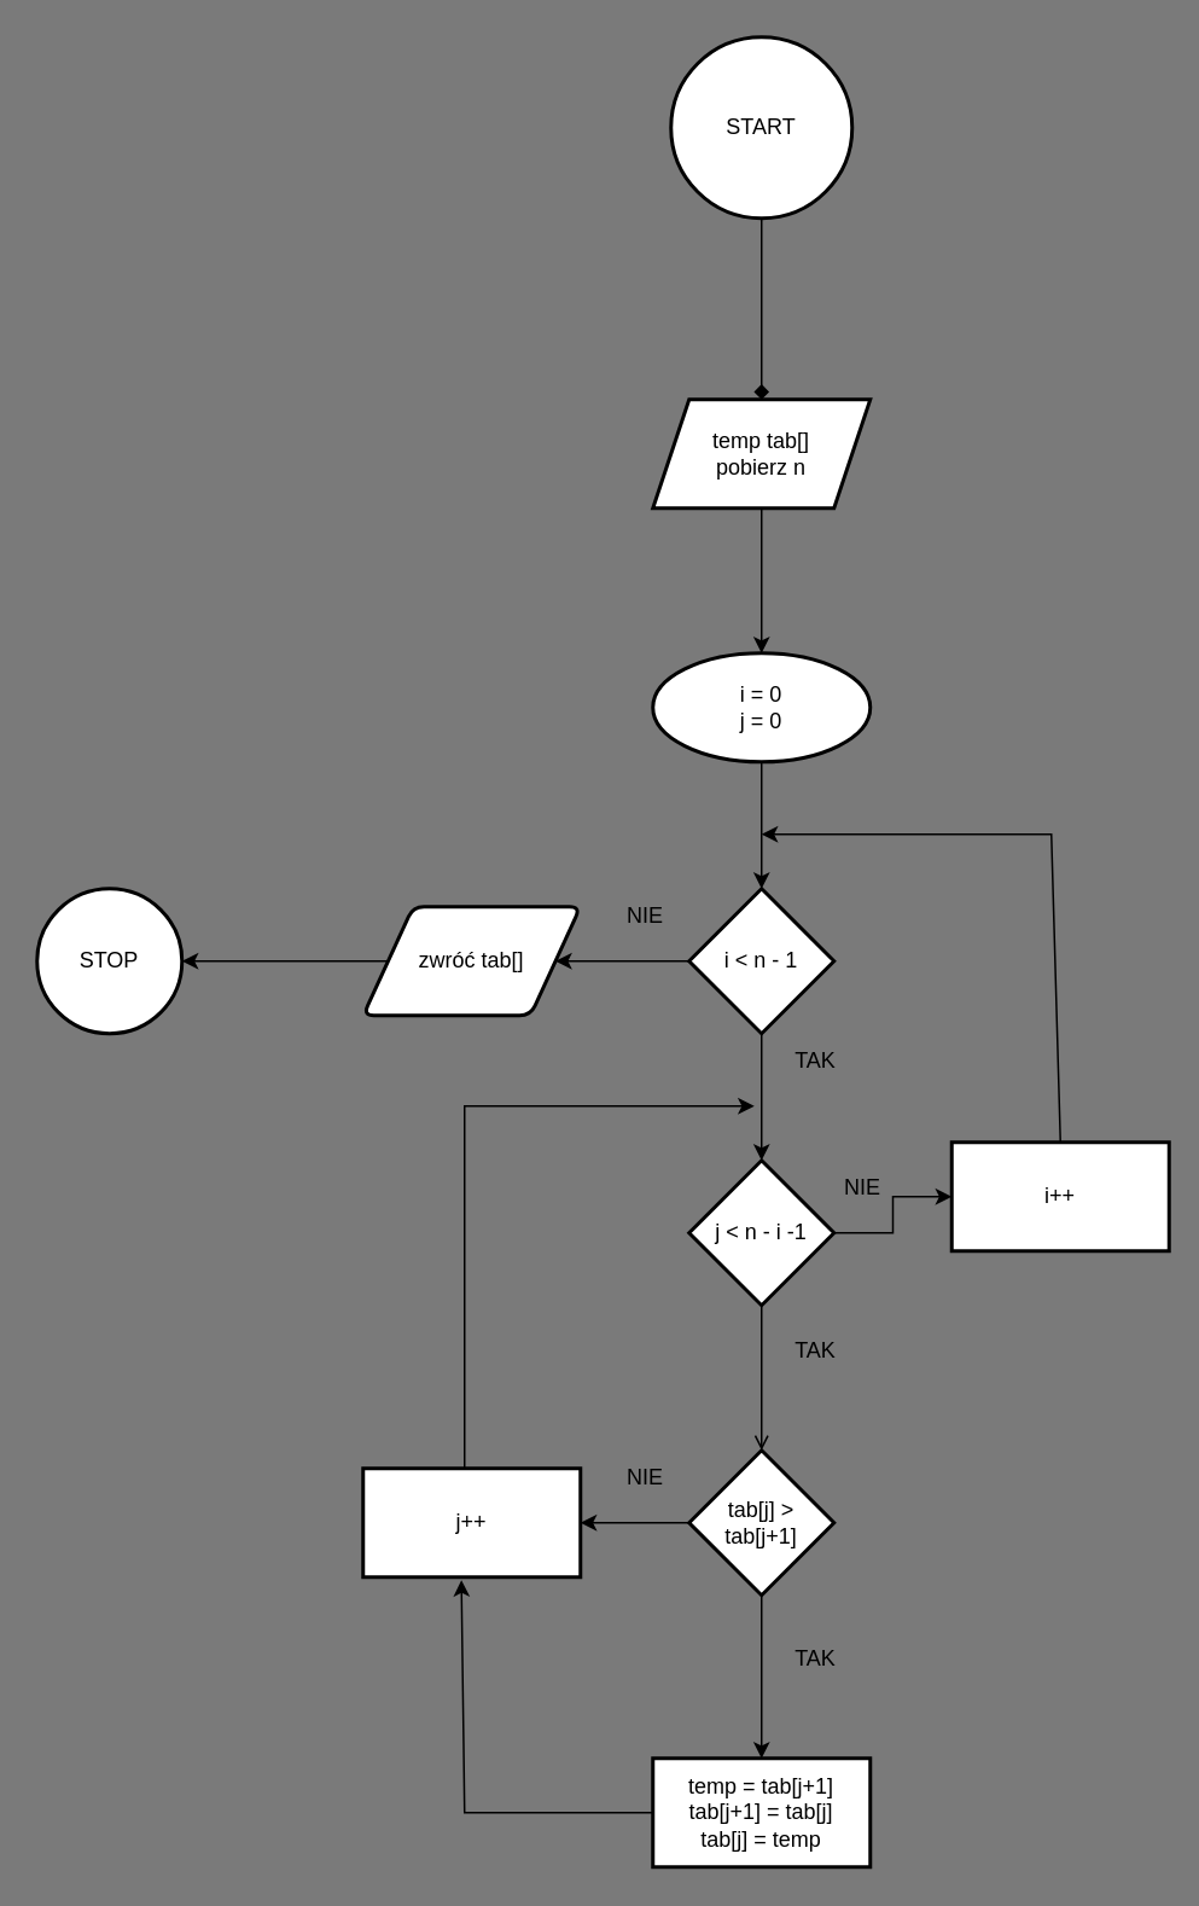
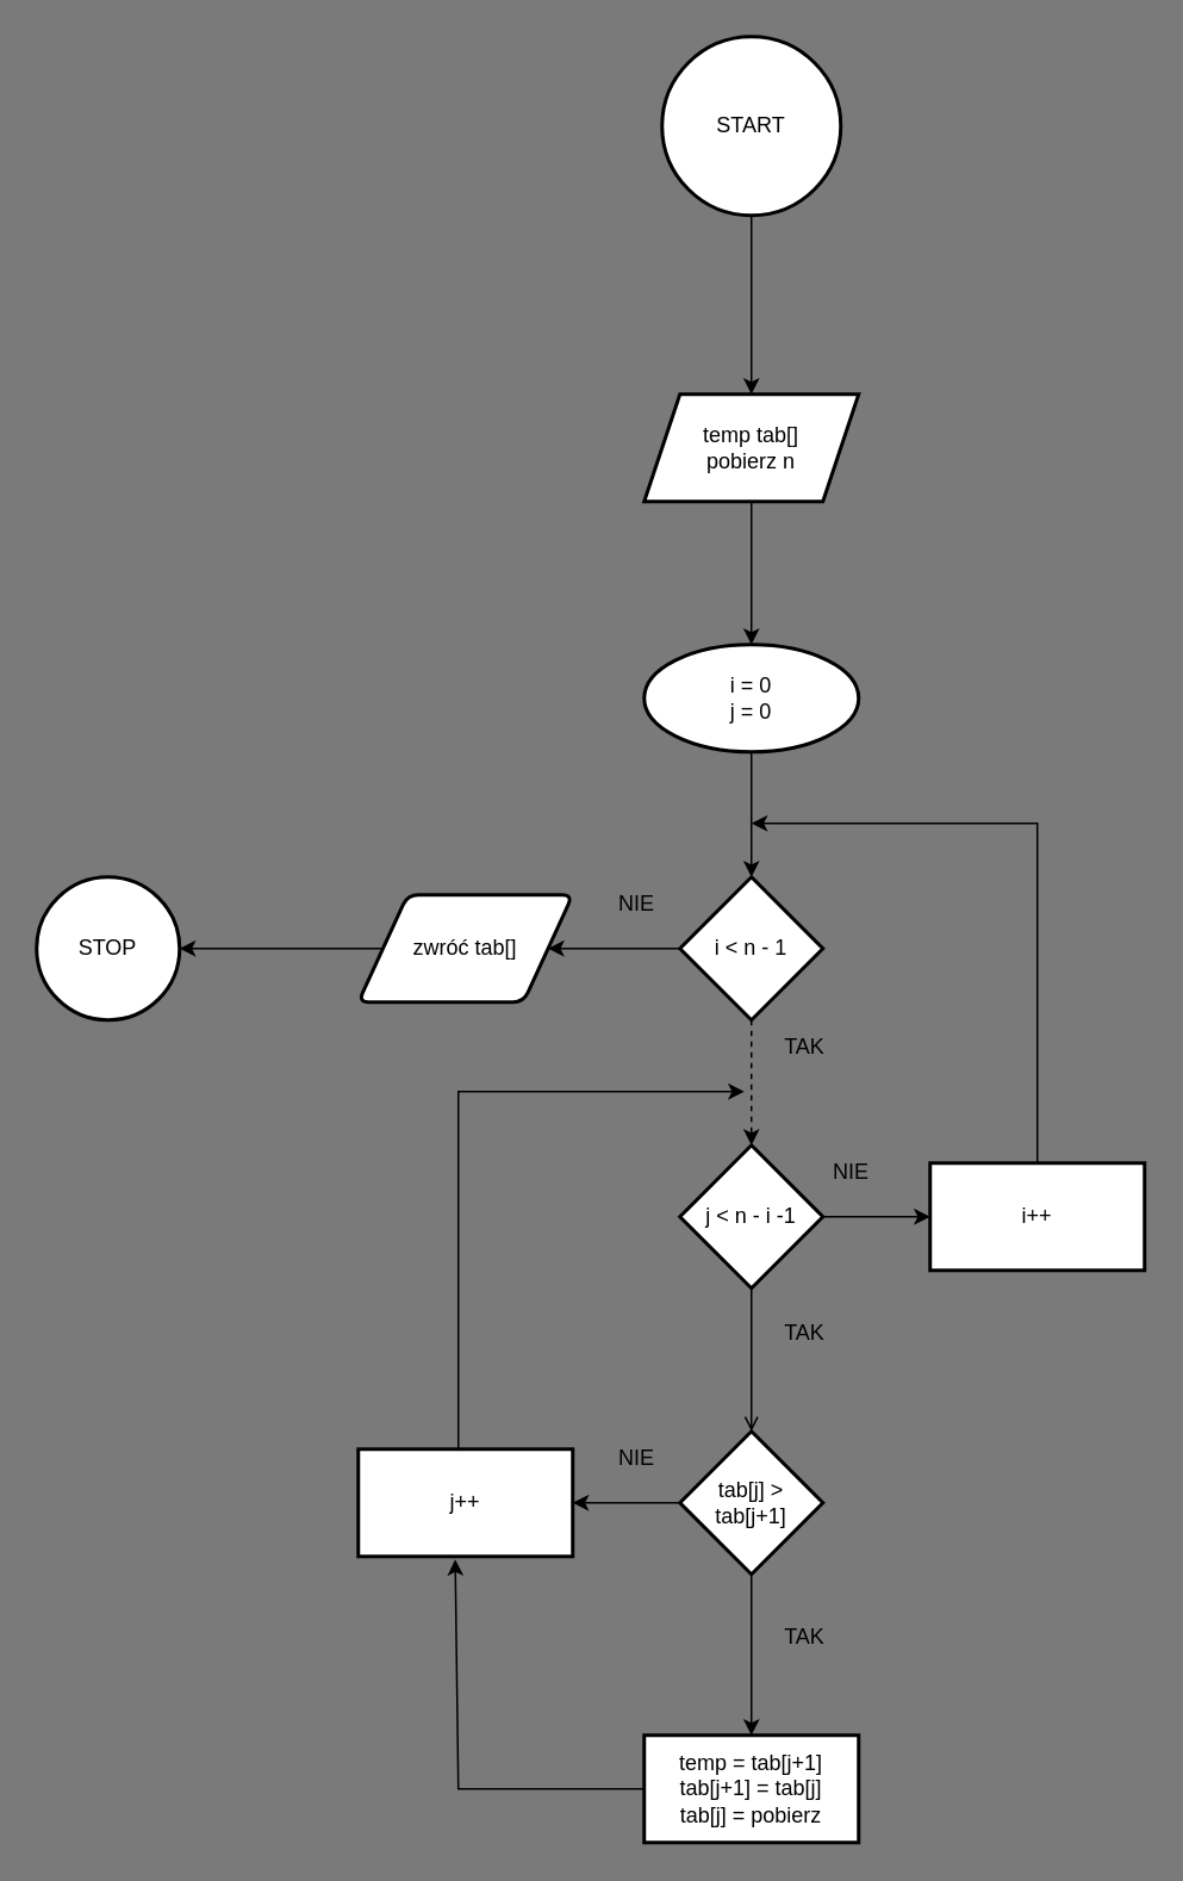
  <mxCell id="0" />
  <mxCell id="1" parent="0" />
- <mxCell id="2" value="" style="edgeStyle=orthogonalEdgeStyle;rounded=0;orthogonalLoop=1;jettySize=auto;html=1;labelBackgroundColor=none;fontColor=default;endArrow=diamond;" edge="1" parent="1" source="3" target="5"><mxGeometry relative="1" as="geometry" /></mxCell>
+ <mxCell id="2" value="" style="edgeStyle=orthogonalEdgeStyle;rounded=0;orthogonalLoop=1;jettySize=auto;html=1;labelBackgroundColor=none;fontColor=default;" edge="1" parent="1" source="3" target="5"><mxGeometry relative="1" as="geometry" /></mxCell>
  <mxCell id="3" value="START" style="strokeWidth=2;html=1;shape=mxgraph.flowchart.start_2;whiteSpace=wrap;labelBackgroundColor=none;" vertex="1" parent="1"><mxGeometry x="370" y="20" width="100" height="100" as="geometry" /></mxCell>
  <mxCell id="4" value="" style="edgeStyle=orthogonalEdgeStyle;rounded=0;orthogonalLoop=1;jettySize=auto;html=1;labelBackgroundColor=none;fontColor=default;" edge="1" parent="1" source="5" target="7"><mxGeometry relative="1" as="geometry" /></mxCell>
  <mxCell id="5" value="temp tab[]&lt;div&gt;pobierz n&lt;/div&gt;" style="shape=parallelogram;perimeter=parallelogramPerimeter;whiteSpace=wrap;html=1;fixedSize=1;strokeWidth=2;labelBackgroundColor=none;" vertex="1" parent="1"><mxGeometry x="360" y="220" width="120" height="60" as="geometry" /></mxCell>
  <mxCell id="6" value="" style="edgeStyle=orthogonalEdgeStyle;rounded=0;orthogonalLoop=1;jettySize=auto;html=1;labelBackgroundColor=none;fontColor=default;" edge="1" parent="1" source="7" target="10"><mxGeometry relative="1" as="geometry" /></mxCell>
  <mxCell id="7" value="i = 0&lt;div&gt;j = 0&lt;/div&gt;" style="ellipse;whiteSpace=wrap;html=1;strokeWidth=2;labelBackgroundColor=none;" vertex="1" parent="1"><mxGeometry x="360" y="360" width="120" height="60" as="geometry" /></mxCell>
  <mxCell id="8" value="" style="edgeStyle=orthogonalEdgeStyle;rounded=0;orthogonalLoop=1;jettySize=auto;html=1;labelBackgroundColor=none;fontColor=default;" edge="1" parent="1" source="10" target="12"><mxGeometry relative="1" as="geometry" /></mxCell>
- <mxCell id="9" value="" style="edgeStyle=orthogonalEdgeStyle;rounded=0;orthogonalLoop=1;jettySize=auto;html=1;labelBackgroundColor=none;fontColor=default;" edge="1" parent="1" source="10" target="16"><mxGeometry relative="1" as="geometry" /></mxCell>
+ <mxCell id="9" value="" style="edgeStyle=orthogonalEdgeStyle;rounded=0;orthogonalLoop=1;jettySize=auto;html=1;labelBackgroundColor=none;fontColor=default;dashed=1;" edge="1" parent="1" source="10" target="16"><mxGeometry relative="1" as="geometry" /></mxCell>
  <mxCell id="10" value="i &amp;lt; n - 1" style="rhombus;whiteSpace=wrap;html=1;strokeWidth=2;labelBackgroundColor=none;" vertex="1" parent="1"><mxGeometry x="380" y="490" width="80" height="80" as="geometry" /></mxCell>
  <mxCell id="11" value="" style="edgeStyle=orthogonalEdgeStyle;rounded=0;orthogonalLoop=1;jettySize=auto;html=1;labelBackgroundColor=none;fontColor=default;" edge="1" parent="1" source="12" target="13"><mxGeometry relative="1" as="geometry" /></mxCell>
  <mxCell id="12" value="zwróć tab[]" style="whiteSpace=wrap;html=1;strokeWidth=2;labelBackgroundColor=none;shape=parallelogram;perimeter=parallelogramPerimeter;rounded=1;arcSize=12;size=0.23;" vertex="1" parent="1"><mxGeometry x="200" y="500" width="120" height="60" as="geometry" /></mxCell>
  <mxCell id="13" value="STOP" style="ellipse;whiteSpace=wrap;html=1;strokeWidth=2;labelBackgroundColor=none;" vertex="1" parent="1"><mxGeometry x="20" y="490" width="80" height="80" as="geometry" /></mxCell>
  <mxCell id="14" value="" style="edgeStyle=orthogonalEdgeStyle;rounded=0;orthogonalLoop=1;jettySize=auto;html=1;labelBackgroundColor=none;fontColor=default;" edge="1" parent="1" source="16" target="17"><mxGeometry relative="1" as="geometry" /></mxCell>
  <mxCell id="15" value="" style="edgeStyle=orthogonalEdgeStyle;rounded=0;orthogonalLoop=1;jettySize=auto;html=1;labelBackgroundColor=none;fontColor=default;endArrow=open;" edge="1" parent="1" source="16" target="21"><mxGeometry relative="1" as="geometry" /></mxCell>
  <mxCell id="16" value="j &amp;lt; n - i -1" style="rhombus;whiteSpace=wrap;html=1;strokeWidth=2;labelBackgroundColor=none;" vertex="1" parent="1"><mxGeometry x="380" y="640" width="80" height="80" as="geometry" /></mxCell>
- <mxCell id="17" value="i++" style="whiteSpace=wrap;html=1;strokeWidth=2;labelBackgroundColor=none;" vertex="1" parent="1"><mxGeometry x="525" y="630" width="120" height="60" as="geometry" /></mxCell>
+ <mxCell id="17" value="i++" style="whiteSpace=wrap;html=1;strokeWidth=2;labelBackgroundColor=none;" vertex="1" parent="1"><mxGeometry x="520" y="650" width="120" height="60" as="geometry" /></mxCell>
  <mxCell id="18" value="" style="endArrow=classic;html=1;rounded=0;exitX=0.5;exitY=0;exitDx=0;exitDy=0;labelBackgroundColor=none;fontColor=default;" edge="1" parent="1" source="17"><mxGeometry width="50" height="50" relative="1" as="geometry"><mxPoint x="576" y="640" as="sourcePoint" /><mxPoint x="420" y="460" as="targetPoint" /><Array as="points"><mxPoint x="580" y="460" /></Array></mxGeometry></mxCell>
  <mxCell id="19" value="" style="edgeStyle=orthogonalEdgeStyle;rounded=0;orthogonalLoop=1;jettySize=auto;html=1;labelBackgroundColor=none;fontColor=default;" edge="1" parent="1" source="21" target="22"><mxGeometry relative="1" as="geometry" /></mxCell>
  <mxCell id="20" value="" style="edgeStyle=orthogonalEdgeStyle;rounded=0;orthogonalLoop=1;jettySize=auto;html=1;labelBackgroundColor=none;fontColor=default;" edge="1" parent="1" source="21" target="24"><mxGeometry relative="1" as="geometry" /></mxCell>
  <mxCell id="21" value="tab[j] &amp;gt; tab[j+1]" style="rhombus;whiteSpace=wrap;html=1;strokeWidth=2;labelBackgroundColor=none;" vertex="1" parent="1"><mxGeometry x="380" y="800" width="80" height="80" as="geometry" /></mxCell>
  <mxCell id="22" value="j++" style="whiteSpace=wrap;html=1;strokeWidth=2;labelBackgroundColor=none;" vertex="1" parent="1"><mxGeometry x="200" y="810" width="120" height="60" as="geometry" /></mxCell>
  <mxCell id="23" value="" style="endArrow=classic;html=1;rounded=0;labelBackgroundColor=none;fontColor=default;" edge="1" parent="1"><mxGeometry width="50" height="50" relative="1" as="geometry"><mxPoint x="256" y="810" as="sourcePoint" /><mxPoint x="416" y="610" as="targetPoint" /><Array as="points"><mxPoint x="256" y="610" /></Array></mxGeometry></mxCell>
- <mxCell id="24" value="temp = tab[j+1]&lt;div&gt;tab[j+1] = tab[j]&lt;/div&gt;&lt;div&gt;tab[j] = temp&lt;/div&gt;" style="whiteSpace=wrap;html=1;strokeWidth=2;labelBackgroundColor=none;" vertex="1" parent="1"><mxGeometry x="360" y="970" width="120" height="60" as="geometry" /></mxCell>
+ <mxCell id="24" value="temp = tab[j+1]&lt;div&gt;tab[j+1] = tab[j]&lt;/div&gt;&lt;div&gt;tab[j] = pobierz&lt;/div&gt;" style="whiteSpace=wrap;html=1;strokeWidth=2;labelBackgroundColor=none;" vertex="1" parent="1"><mxGeometry x="360" y="970" width="120" height="60" as="geometry" /></mxCell>
  <mxCell id="25" value="" style="endArrow=classic;html=1;rounded=0;entryX=0.452;entryY=1.028;entryDx=0;entryDy=0;entryPerimeter=0;exitX=0;exitY=0.5;exitDx=0;exitDy=0;labelBackgroundColor=none;fontColor=default;" edge="1" parent="1" source="24" target="22"><mxGeometry width="50" height="50" relative="1" as="geometry"><mxPoint x="356" y="1000" as="sourcePoint" /><mxPoint x="406" y="950" as="targetPoint" /><Array as="points"><mxPoint x="256" y="1000" /></Array></mxGeometry></mxCell>
  <mxCell id="26" value="TAK" style="text;html=1;align=center;verticalAlign=middle;whiteSpace=wrap;rounded=0;labelBackgroundColor=none;" vertex="1" parent="1"><mxGeometry x="420" y="570" width="60" height="30" as="geometry" /></mxCell>
  <mxCell id="27" value="TAK" style="text;html=1;align=center;verticalAlign=middle;whiteSpace=wrap;rounded=0;labelBackgroundColor=none;" vertex="1" parent="1"><mxGeometry x="420" y="730" width="60" height="30" as="geometry" /></mxCell>
  <mxCell id="28" value="TAK" style="text;html=1;align=center;verticalAlign=middle;whiteSpace=wrap;rounded=0;labelBackgroundColor=none;" vertex="1" parent="1"><mxGeometry x="420" y="900" width="60" height="30" as="geometry" /></mxCell>
  <mxCell id="29" value="NIE" style="text;html=1;align=center;verticalAlign=middle;whiteSpace=wrap;rounded=0;labelBackgroundColor=none;" vertex="1" parent="1"><mxGeometry x="326" y="490" width="60" height="30" as="geometry" /></mxCell>
  <mxCell id="30" value="NIE" style="text;html=1;align=center;verticalAlign=middle;whiteSpace=wrap;rounded=0;labelBackgroundColor=none;" vertex="1" parent="1"><mxGeometry x="446" y="640" width="60" height="30" as="geometry" /></mxCell>
  <mxCell id="31" value="NIE" style="text;html=1;align=center;verticalAlign=middle;whiteSpace=wrap;rounded=0;labelBackgroundColor=none;" vertex="1" parent="1"><mxGeometry x="326" y="800" width="60" height="30" as="geometry" /></mxCell>
